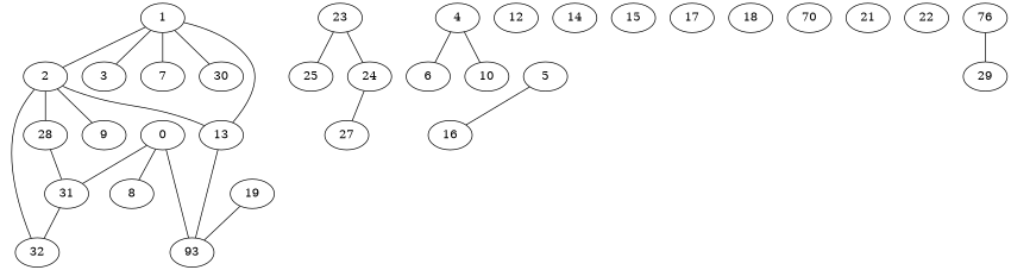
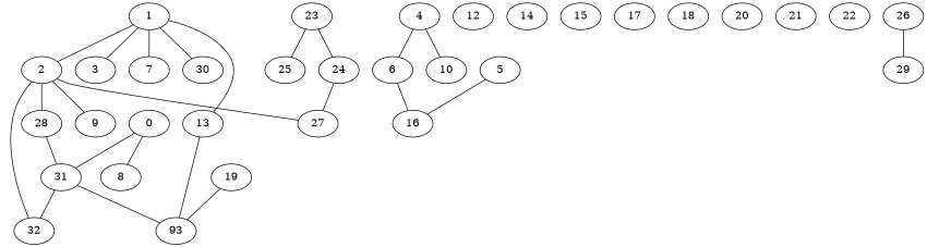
  graph {
    0
    8
    31
    32
    n5 [label=93]
    1
    2
    3
    7
    13
    30
    9
    27
    28
    4
    6
    10
    16
    5
    12
    14
    15
    17
    18
    19
-   20 [label=70]
+   20
    21
    22
    23
    25
    24
-   26 [label=76]
+   26
    29
    0 -- 8
    0 -- 31
    31 -- 32
-   0 -- n5
+   31 -- n5
    1 -- 2
    1 -- 3
    1 -- 7
    1 -- 13
    1 -- 30
    2 -- 32
    2 -- 9
-   2 -- 13
+   2 -- 27
    2 -- 28
    13 -- n5
    28 -- 31
    4 -- 6
    4 -- 10
+   6 -- 16
    5 -- 16
    19 -- n5
    23 -- 25
    23 -- 24
    24 -- 27
    26 -- 29
  }
